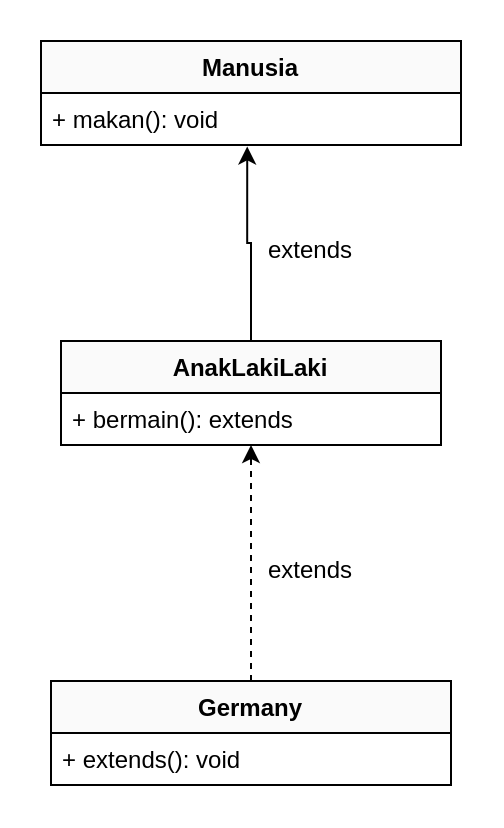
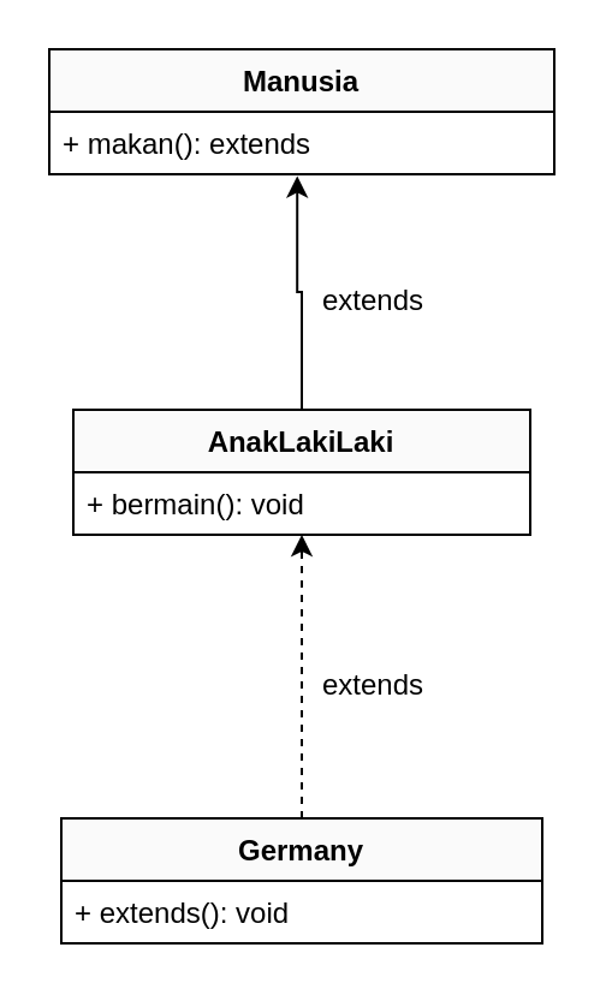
  <mxCell id="0" />
  <mxCell id="1" parent="0" />
  <mxCell id="2" style="edgeStyle=orthogonalEdgeStyle;rounded=0;orthogonalLoop=1;jettySize=auto;html=1;entryX=0.491;entryY=1.028;entryDx=0;entryDy=0;entryPerimeter=0;" parent="1" source="3" target="6" edge="1"><mxGeometry relative="1" as="geometry" /></mxCell>
  <mxCell id="3" value="AnakLakiLaki" style="swimlane;fontStyle=1;align=center;verticalAlign=top;childLayout=stackLayout;horizontal=1;startSize=26;horizontalStack=0;resizeParent=1;resizeParentMax=0;resizeLast=0;collapsible=1;marginBottom=0;fillColor=#FAFAFA;" parent="1" vertex="1"><mxGeometry x="30" y="170" width="190" height="52" as="geometry" /></mxCell>
- <mxCell id="4" value="+ bermain(): extends" style="text;strokeColor=none;fillColor=none;align=left;verticalAlign=top;spacingLeft=4;spacingRight=4;overflow=hidden;rotatable=0;points=[[0,0.5],[1,0.5]];portConstraint=eastwest;" parent="3" vertex="1"><mxGeometry y="26" width="190" height="26" as="geometry" /></mxCell>
+ <mxCell id="4" value="+ bermain(): void" style="text;strokeColor=none;fillColor=none;align=left;verticalAlign=top;spacingLeft=4;spacingRight=4;overflow=hidden;rotatable=0;points=[[0,0.5],[1,0.5]];portConstraint=eastwest;" parent="3" vertex="1"><mxGeometry y="26" width="190" height="26" as="geometry" /></mxCell>
  <mxCell id="5" value="Manusia" style="swimlane;fontStyle=1;align=center;verticalAlign=top;childLayout=stackLayout;horizontal=1;startSize=26;horizontalStack=0;resizeParent=1;resizeParentMax=0;resizeLast=0;collapsible=1;marginBottom=0;fillColor=#FAFAFA;" parent="1" vertex="1"><mxGeometry x="20" y="20" width="210" height="52" as="geometry" /></mxCell>
- <mxCell id="6" value="+ makan(): void" style="text;strokeColor=none;fillColor=none;align=left;verticalAlign=top;spacingLeft=4;spacingRight=4;overflow=hidden;rotatable=0;points=[[0,0.5],[1,0.5]];portConstraint=eastwest;" parent="5" vertex="1"><mxGeometry y="26" width="210" height="26" as="geometry" /></mxCell>
+ <mxCell id="6" value="+ makan(): extends" style="text;strokeColor=none;fillColor=none;align=left;verticalAlign=top;spacingLeft=4;spacingRight=4;overflow=hidden;rotatable=0;points=[[0,0.5],[1,0.5]];portConstraint=eastwest;" parent="5" vertex="1"><mxGeometry y="26" width="210" height="26" as="geometry" /></mxCell>
  <mxCell id="7" value="extends" style="text;html=1;strokeColor=none;fillColor=none;align=center;verticalAlign=middle;whiteSpace=wrap;rounded=0;" parent="1" vertex="1"><mxGeometry x="125" y="110" width="60" height="30" as="geometry" /></mxCell>
  <mxCell id="8" value="" style="edgeStyle=none;html=1;dashed=1;" edge="1" parent="1" source="9" target="4"><mxGeometry relative="1" as="geometry" /></mxCell>
  <mxCell id="9" value="Germany" style="swimlane;fontStyle=1;align=center;verticalAlign=top;childLayout=stackLayout;horizontal=1;startSize=26;horizontalStack=0;resizeParent=1;resizeParentMax=0;resizeLast=0;collapsible=1;marginBottom=0;fillColor=#FAFAFA;" parent="1" vertex="1"><mxGeometry x="25" y="340" width="200" height="52" as="geometry" /></mxCell>
  <mxCell id="10" value="+ extends(): void" style="text;strokeColor=none;fillColor=none;align=left;verticalAlign=top;spacingLeft=4;spacingRight=4;overflow=hidden;rotatable=0;points=[[0,0.5],[1,0.5]];portConstraint=eastwest;" parent="9" vertex="1"><mxGeometry y="26" width="200" height="26" as="geometry" /></mxCell>
  <mxCell id="11" value="extends" style="text;html=1;strokeColor=none;fillColor=none;align=center;verticalAlign=middle;whiteSpace=wrap;rounded=0;" parent="1" vertex="1"><mxGeometry x="125" y="270" width="60" height="30" as="geometry" /></mxCell>
